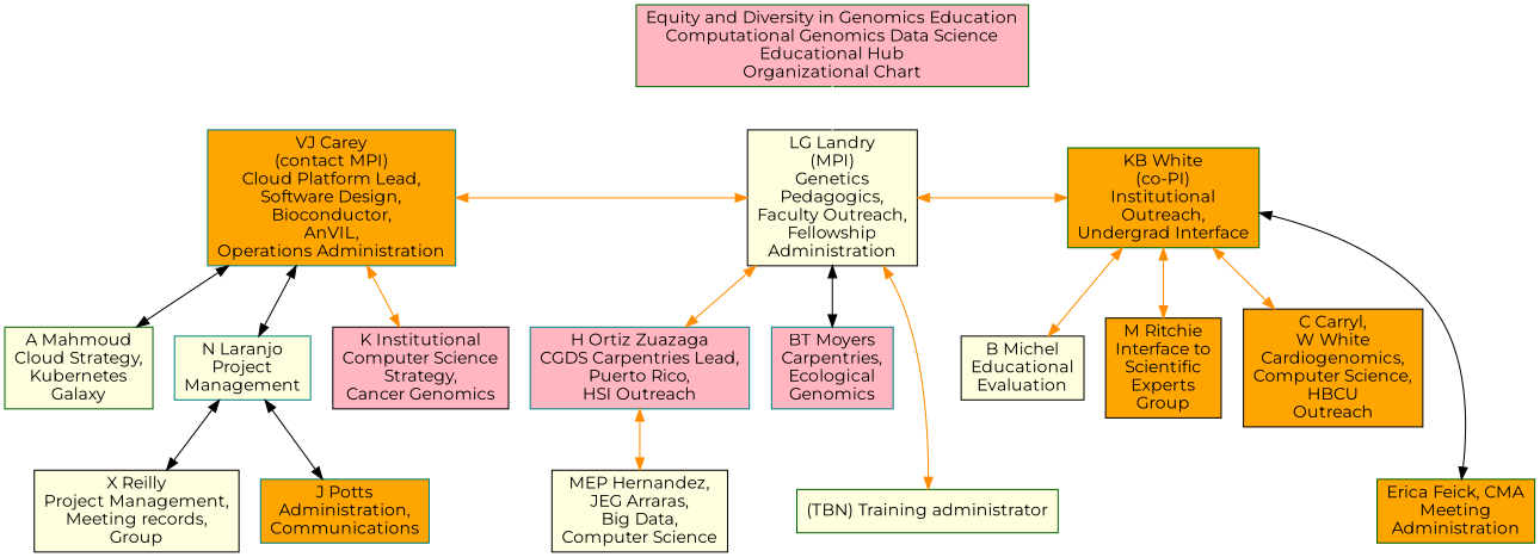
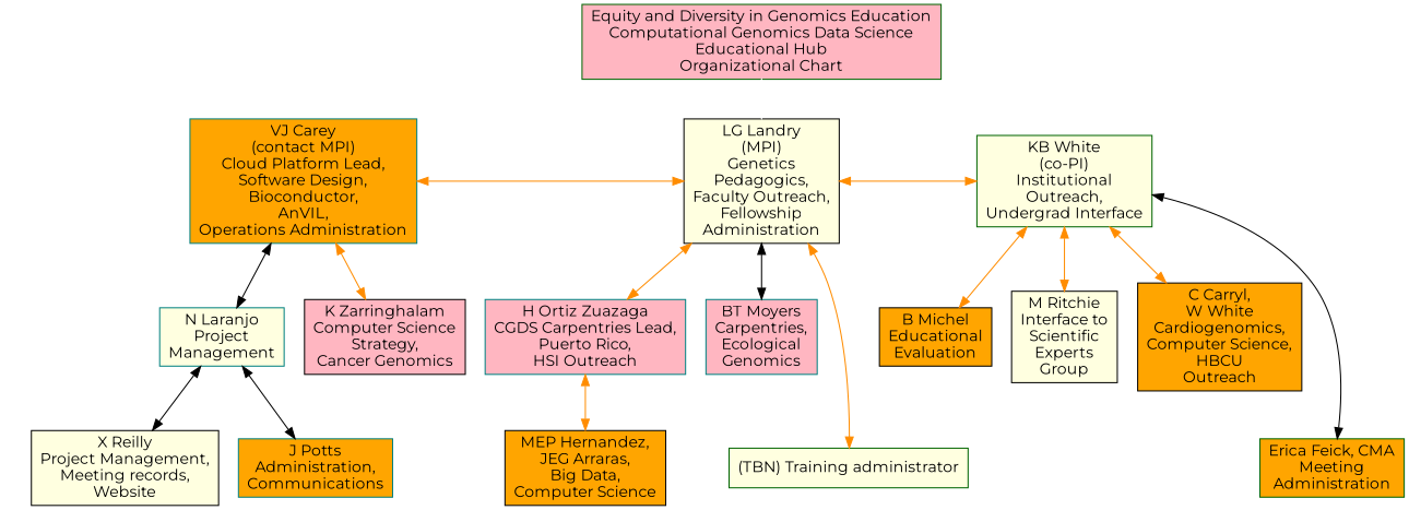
  digraph {
    fontname=Montserrat
    node [color=black fillcolor=lightyellow fontname=Montserrat shape=box style=filled]
    edge [color=darkorange dir=both fontname=Montserrat]
    n1 [color=teal fillcolor=orange label="VJ Carey\n(contact MPI)\nCloud Platform Lead,\nSoftware Design,\nBioconductor,\nAnVIL,\nOperations Administration"]
    n2 [label="LG Landry\n(MPI)\nGenetics\nPedagogics,\nFaculty Outreach,\nFellowship\nAdministration"]
-   n3 [color=darkgreen fillcolor=orange label="KB White\n(co-PI)\nInstitutional\nOutreach,\nUndergrad Interface"]
-   n4 [color=darkgreen label="A Mahmoud\nCloud Strategy,\nKubernetes\nGalaxy"]
+   n3 [color=darkgreen label="KB White\n(co-PI)\nInstitutional\nOutreach,\nUndergrad Interface"]
    n5 [color=teal label="N Laranjo\nProject\nManagement"]
-   n6 [fillcolor=lightpink label="K Institutional\nComputer Science\nStrategy,\nCancer Genomics"]
+   n6 [fillcolor=lightpink label="K Zarringhalam\nComputer Science\nStrategy,\nCancer Genomics"]
    n7 [color=teal fillcolor=lightpink label="H Ortiz Zuazaga\nCGDS Carpentries Lead,\nPuerto Rico,\nHSI Outreach"]
    n8 [color=teal fillcolor=lightpink label="BT Moyers\nCarpentries,\nEcological\nGenomics"]
-   n9 [label="B Michel\nEducational\nEvaluation"]
-   n10 [fillcolor=orange label="M Ritchie\nInterface to\nScientific\nExperts\nGroup"]
+   n9 [fillcolor=orange label="B Michel\nEducational\nEvaluation"]
+   n10 [label="M Ritchie\nInterface to\nScientific\nExperts\nGroup"]
    n11 [fillcolor=orange label="C Carryl,\nW White\nCardiogenomics,\nComputer Science,\nHBCU\nOutreach"]
    n12 [color=darkgreen label="(TBN) Training administrator"]
    n13 [color=darkgreen fillcolor=orange label="Erica Feick, CMA\nMeeting\nAdministration"]
-   n14 [label="X Reilly\nProject Management,\nMeeting records,\nGroup"]
-   n15 [label="MEP Hernandez,\nJEG Arraras,\nBig Data,\nComputer Science"]
+   n14 [label="X Reilly\nProject Management,\nMeeting records,\nWebsite"]
+   n15 [fillcolor=orange label="MEP Hernandez,\nJEG Arraras,\nBig Data,\nComputer Science"]
    n16 [color=teal fillcolor=orange label="J Potts\nAdministration,\nCommunications"]
    n17 [color=darkgreen fillcolor=lightpink label="Equity and Diversity in Genomics Education\nComputational Genomics Data Science\nEducational Hub\nOrganizational Chart"]
    subgraph sub_1 {
      rank=same
      n1
      n2
      n3
    }
    subgraph sub_2 {
      rank=same
-     n4
      n5
      n6
      n7
      n8
      n9
      n10
      n11
    }
    subgraph sub_3 {
      rank=same
      n12
      n13
      n14
      n15
    }
    n1 -> n2
-   n1 -> n4 [color=black]
    n1 -> n5 [color=black]
    n1 -> n6
    n2 -> n3
    n2 -> n7
    n2 -> n8 [color=black]
    n2 -> n12
    n3 -> n9
    n3 -> n10
    n3 -> n11
    n3 -> n13 [color=black]
    n5 -> n14 [color=black]
    n5 -> n16 [color=black]
    n7 -> n15
    n17 -> n2 [color=white]
  }
